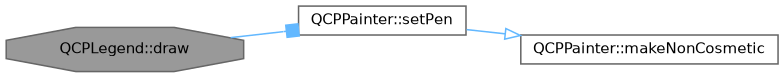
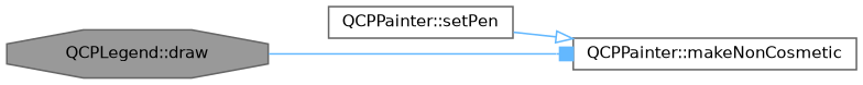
  digraph {
    rankdir=LR
    node [color=grey40 fillcolor=white fontname=Helvetica fontsize=10 shape=box style=filled]
    edge [color=steelblue1 fontname=Helvetica fontsize=10 labelfontname=Helvetica labelfontsize=10 style=solid]
    n1 [color=gray40 fillcolor=grey60 fontcolor=black height=0.2 label="QCPLegend::draw" shape=octagon width=0.4]
    n2 [height=0.2 label="QCPPainter::setPen" width=0.4]
    n3 [height=0.2 label="QCPPainter::makeNonCosmetic" width=0.4]
-   n1 -> n2 [arrowhead=box]
+   n1 -> n3 [arrowhead=box]
    n2 -> n3 [arrowhead=onormal]
  }
